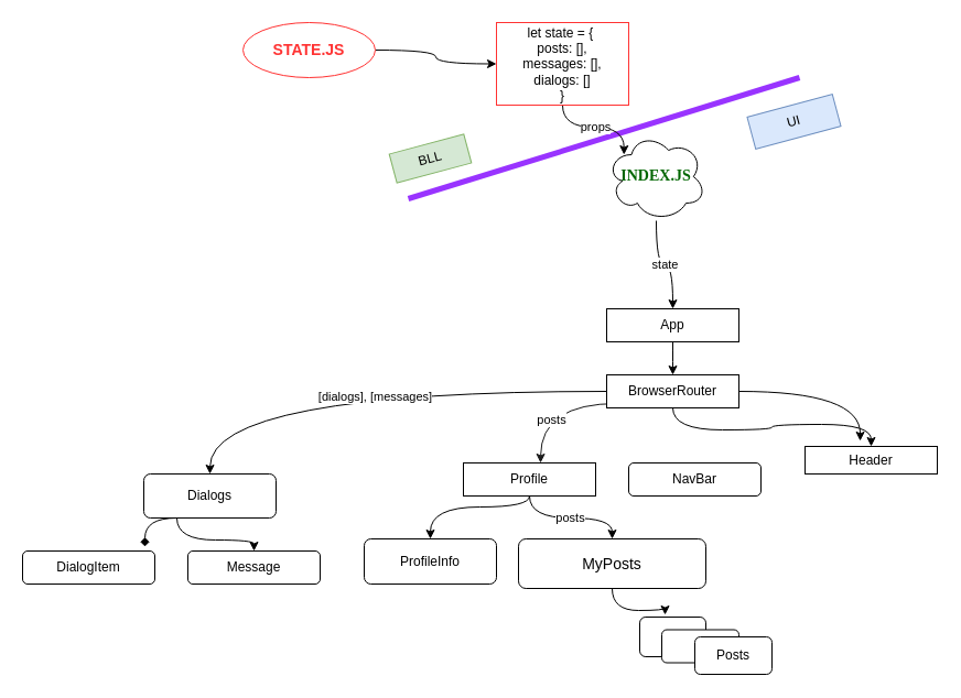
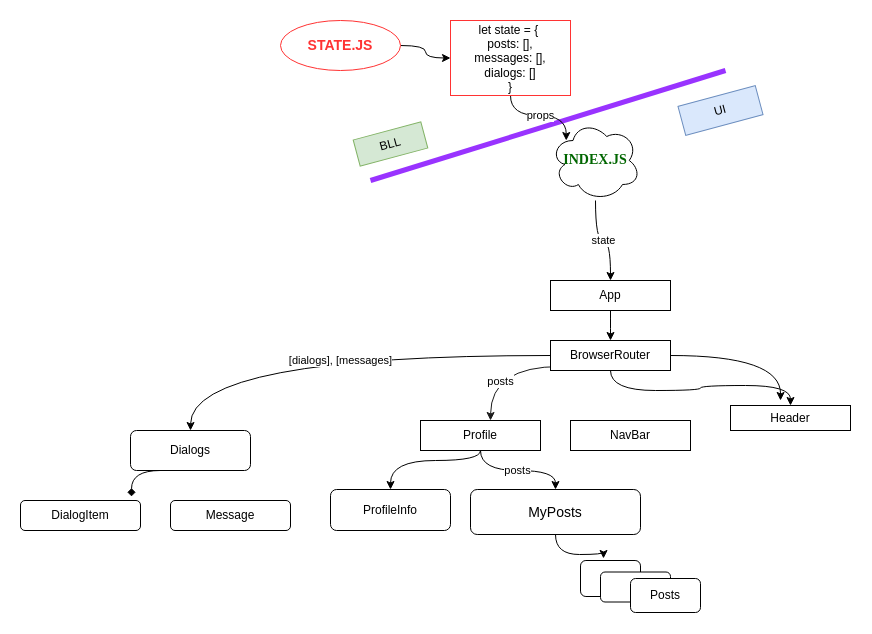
  <mxCell id="0" />
  <mxCell id="1" parent="0" />
  <mxCell id="2" value="" style="edgeStyle=orthogonalEdgeStyle;curved=1;rounded=0;orthogonalLoop=1;jettySize=auto;html=1;" parent="1" source="3" target="8" edge="1"><mxGeometry relative="1" as="geometry" /></mxCell>
  <mxCell id="3" value="App" style="rounded=0;whiteSpace=wrap;html=1;" parent="1" vertex="1"><mxGeometry x="550" y="280" width="120" height="30" as="geometry" /></mxCell>
  <mxCell id="4" value="posts" style="edgeStyle=orthogonalEdgeStyle;curved=1;rounded=0;orthogonalLoop=1;jettySize=auto;html=1;exitX=0.083;exitY=0.867;exitDx=0;exitDy=0;exitPerimeter=0;strokeColor=#1A1A1A;" parent="1" source="8" edge="1"><mxGeometry x="0.355" y="10" relative="1" as="geometry"><mxPoint x="490" y="420" as="targetPoint" /><mxPoint as="offset" /></mxGeometry></mxCell>
  <mxCell id="5" style="edgeStyle=orthogonalEdgeStyle;curved=1;rounded=0;orthogonalLoop=1;jettySize=auto;html=1;exitX=1;exitY=0.5;exitDx=0;exitDy=0;" parent="1" source="8" edge="1"><mxGeometry relative="1" as="geometry"><mxPoint x="780" y="400" as="targetPoint" /></mxGeometry></mxCell>
  <mxCell id="6" style="edgeStyle=orthogonalEdgeStyle;curved=1;rounded=0;orthogonalLoop=1;jettySize=auto;html=1;exitX=0.5;exitY=1;exitDx=0;exitDy=0;" parent="1" source="8" target="13" edge="1"><mxGeometry relative="1" as="geometry" /></mxCell>
  <mxCell id="7" value="[dialogs], [messages]" style="edgeStyle=orthogonalEdgeStyle;curved=1;rounded=0;orthogonalLoop=1;jettySize=auto;html=1;exitX=0;exitY=0.5;exitDx=0;exitDy=0;" parent="1" source="8" edge="1"><mxGeometry x="-0.035" y="5" relative="1" as="geometry"><mxPoint x="190" y="430" as="targetPoint" /><mxPoint as="offset" /></mxGeometry></mxCell>
  <mxCell id="8" value="BrowserRouter" style="rounded=0;whiteSpace=wrap;html=1;" parent="1" vertex="1"><mxGeometry x="550" y="340" width="120" height="30" as="geometry" /></mxCell>
  <mxCell id="9" value="" style="edgeStyle=orthogonalEdgeStyle;curved=1;rounded=0;orthogonalLoop=1;jettySize=auto;html=1;" parent="1" source="11" edge="1"><mxGeometry relative="1" as="geometry"><mxPoint x="390" y="489" as="targetPoint" /><Array as="points"><mxPoint x="480" y="460" /><mxPoint x="390" y="460" /></Array></mxGeometry></mxCell>
  <mxCell id="10" value="posts" style="edgeStyle=orthogonalEdgeStyle;curved=1;rounded=0;orthogonalLoop=1;jettySize=auto;html=1;" parent="1" source="11" target="15" edge="1"><mxGeometry relative="1" as="geometry"><mxPoint x="540" y="500" as="targetPoint" /></mxGeometry></mxCell>
  <mxCell id="11" value="Profile" style="rounded=0;whiteSpace=wrap;html=1;" parent="1" vertex="1"><mxGeometry x="420" y="420" width="120" height="30" as="geometry" /></mxCell>
- <mxCell id="12" value="NavBar" style="whiteSpace=wrap;html=1;rounded=1;" parent="1" vertex="1"><mxGeometry x="570" y="420" width="120" height="30" as="geometry" /></mxCell>
+ <mxCell id="12" value="NavBar" style="rounded=0;whiteSpace=wrap;html=1;" parent="1" vertex="1"><mxGeometry x="570" y="420" width="120" height="30" as="geometry" /></mxCell>
  <mxCell id="13" value="Header" style="rounded=0;whiteSpace=wrap;html=1;" parent="1" vertex="1"><mxGeometry x="730" y="405" width="120" height="25" as="geometry" /></mxCell>
  <mxCell id="14" style="edgeStyle=orthogonalEdgeStyle;curved=1;rounded=0;orthogonalLoop=1;jettySize=auto;html=1;entryX=0.383;entryY=-0.056;entryDx=0;entryDy=0;entryPerimeter=0;" parent="1" source="15" target="16" edge="1"><mxGeometry relative="1" as="geometry" /></mxCell>
  <mxCell id="15" value="&lt;font style=&quot;font-size: 14px&quot;&gt;MyPosts&lt;/font&gt;" style="rounded=1;whiteSpace=wrap;html=1;" parent="1" vertex="1"><mxGeometry x="470" y="489" width="170" height="45" as="geometry" /></mxCell>
  <mxCell id="16" value="" style="rounded=1;whiteSpace=wrap;html=1;" parent="1" vertex="1"><mxGeometry x="580" y="560" width="60" height="36" as="geometry" /></mxCell>
  <mxCell id="17" value="" style="whiteSpace=wrap;html=1;rounded=1;" parent="1" vertex="1"><mxGeometry x="600" y="571.5" width="70" height="30" as="geometry" /></mxCell>
  <mxCell id="18" value="Posts" style="whiteSpace=wrap;html=1;rounded=1;" parent="1" vertex="1"><mxGeometry x="630" y="578" width="70" height="34" as="geometry" /></mxCell>
  <mxCell id="19" value="&lt;span&gt;ProfileInfo&lt;/span&gt;" style="rounded=1;whiteSpace=wrap;html=1;" parent="1" vertex="1"><mxGeometry x="330" y="489" width="120" height="41" as="geometry" /></mxCell>
- <mxCell id="20" value="" style="edgeStyle=orthogonalEdgeStyle;curved=1;rounded=0;orthogonalLoop=1;jettySize=auto;html=1;exitX=0.25;exitY=1;exitDx=0;exitDy=0;" parent="1" source="22" target="23" edge="1"><mxGeometry relative="1" as="geometry" /></mxCell>
  <mxCell id="21" style="edgeStyle=orthogonalEdgeStyle;curved=1;rounded=0;orthogonalLoop=1;jettySize=auto;html=1;exitX=0.25;exitY=1;exitDx=0;exitDy=0;entryX=0.925;entryY=-0.133;entryDx=0;entryDy=0;entryPerimeter=0;endArrow=diamond;" parent="1" source="22" target="24" edge="1"><mxGeometry relative="1" as="geometry" /></mxCell>
  <mxCell id="22" value="Dialogs" style="rounded=1;whiteSpace=wrap;html=1;" parent="1" vertex="1"><mxGeometry x="130" y="430" width="120" height="40" as="geometry" /></mxCell>
  <mxCell id="23" value="Message" style="whiteSpace=wrap;html=1;rounded=1;" parent="1" vertex="1"><mxGeometry x="170" y="500" width="120" height="30" as="geometry" /></mxCell>
  <mxCell id="24" value="DialogItem" style="whiteSpace=wrap;html=1;rounded=1;" parent="1" vertex="1"><mxGeometry x="20" y="500" width="120" height="30" as="geometry" /></mxCell>
  <mxCell id="25" style="edgeStyle=orthogonalEdgeStyle;curved=1;rounded=0;orthogonalLoop=1;jettySize=auto;html=1;exitX=0.5;exitY=1;exitDx=0;exitDy=0;" parent="1" source="23" target="23" edge="1"><mxGeometry relative="1" as="geometry" /></mxCell>
  <mxCell id="26" value="state" style="edgeStyle=orthogonalEdgeStyle;curved=1;rounded=0;orthogonalLoop=1;jettySize=auto;html=1;entryX=0.5;entryY=0;entryDx=0;entryDy=0;" parent="1" source="27" target="3" edge="1"><mxGeometry relative="1" as="geometry" /></mxCell>
  <mxCell id="27" value="&lt;b style=&quot;color: rgb(0 , 102 , 0) ; font-family: &amp;#34;verdana&amp;#34; ; font-size: 14px&quot;&gt;INDEX.JS&lt;/b&gt;" style="ellipse;shape=cloud;whiteSpace=wrap;html=1;" parent="1" vertex="1"><mxGeometry x="550" y="120" width="90" height="80" as="geometry" /></mxCell>
  <mxCell id="28" value="" style="endArrow=none;html=1;strokeColor=#9933FF;strokeWidth=5;" parent="1" edge="1"><mxGeometry width="50" height="50" relative="1" as="geometry"><mxPoint x="370" y="180" as="sourcePoint" /><mxPoint x="725" y="70" as="targetPoint" /></mxGeometry></mxCell>
  <mxCell id="29" value="BLL" style="rounded=0;whiteSpace=wrap;html=1;strokeColor=#82b366;fillColor=#d5e8d4;rotation=-15;" parent="1" vertex="1"><mxGeometry x="355" y="130" width="70" height="27" as="geometry" /></mxCell>
  <mxCell id="30" value="UI" style="rounded=0;whiteSpace=wrap;html=1;strokeColor=#6c8ebf;fillColor=#dae8fc;rotation=-15;" parent="1" vertex="1"><mxGeometry x="680" y="95" width="80" height="30" as="geometry" /></mxCell>
  <mxCell id="31" value="" style="edgeStyle=orthogonalEdgeStyle;rounded=0;orthogonalLoop=1;jettySize=auto;html=1;curved=1;" edge="1" parent="1" source="32" target="34"><mxGeometry relative="1" as="geometry" /></mxCell>
- <mxCell id="32" value="&lt;b&gt;&lt;font style=&quot;font-size: 14px&quot; color=&quot;#ff3333&quot;&gt;STATE.JS&lt;/font&gt;&lt;/b&gt;" style="ellipse;whiteSpace=wrap;html=1;strokeColor=#FF3333;" vertex="1" parent="1"><mxGeometry x="220" y="20" width="120" height="50" as="geometry" /></mxCell>
+ <mxCell id="32" value="&lt;b&gt;&lt;font style=&quot;font-size: 14px&quot; color=&quot;#ff3333&quot;&gt;STATE.JS&lt;/font&gt;&lt;/b&gt;" style="ellipse;whiteSpace=wrap;html=1;strokeColor=#FF3333;" vertex="1" parent="1"><mxGeometry x="280" y="20" width="120" height="50" as="geometry" /></mxCell>
  <mxCell id="33" value="props" style="edgeStyle=orthogonalEdgeStyle;curved=1;rounded=0;orthogonalLoop=1;jettySize=auto;html=1;entryX=0.175;entryY=0.25;entryDx=0;entryDy=0;entryPerimeter=0;" edge="1" parent="1" source="34" target="27"><mxGeometry relative="1" as="geometry" /></mxCell>
  <mxCell id="34" value="let state = {&amp;nbsp;&lt;br&gt;posts: [],&lt;br&gt;messages: [],&lt;br&gt;dialogs: []&lt;br&gt;}" style="whiteSpace=wrap;html=1;strokeColor=#FF3333;" vertex="1" parent="1"><mxGeometry x="450" y="20" width="120" height="75" as="geometry" /></mxCell>
